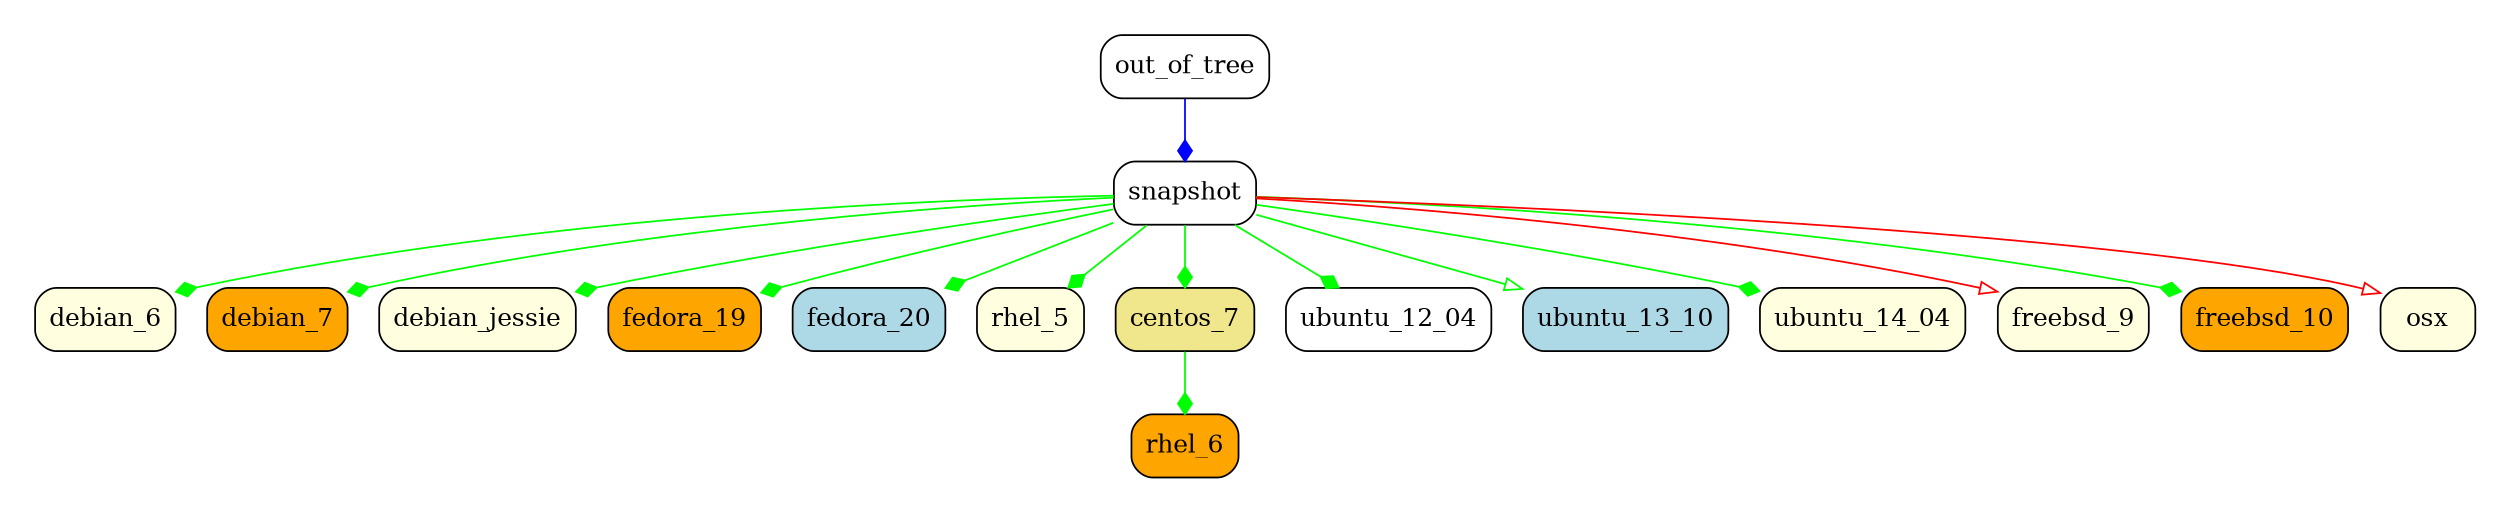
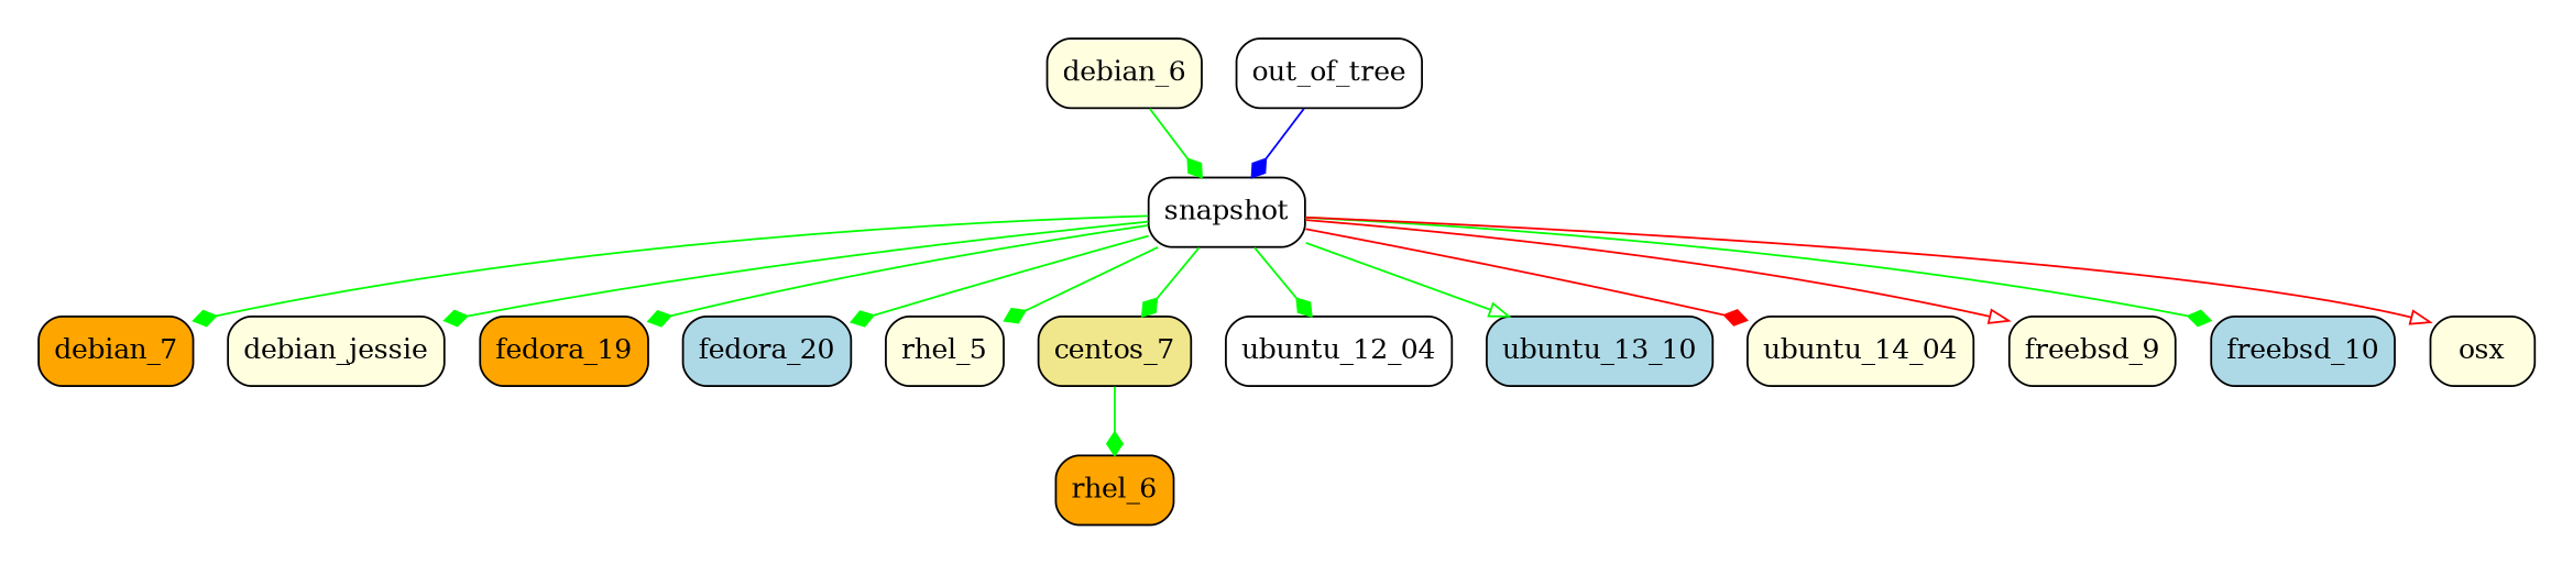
  digraph {
    node [fillcolor=lightyellow shape=box style="rounded,filled"]
    edge [arrowhead=diamond color=green]
    out_of_tree [fillcolor=white]
    snapshot [fillcolor=white]
    debian_6
    debian_7 [fillcolor=orange]
    debian_jessie
    fedora_19 [fillcolor=orange]
    fedora_20 [fillcolor=lightblue]
    rhel_5
    rhel_6 [fillcolor=orange]
    centos_7 [fillcolor=khaki]
    ubuntu_12_04 [fillcolor=white]
    ubuntu_13_10 [fillcolor=lightblue]
    ubuntu_14_04
    freebsd_9
-   freebsd_10 [fillcolor=orange]
+   freebsd_10 [fillcolor=lightblue]
    osx
    subgraph cluster_1 {
      color=invis
      out_of_tree
      snapshot
      debian_6
      debian_7
      debian_jessie
      fedora_19
      fedora_20
      rhel_5
      rhel_6
      centos_7
      ubuntu_12_04
      ubuntu_13_10
      ubuntu_14_04
      freebsd_9
      freebsd_10
      osx
    }
    out_of_tree -> snapshot [color=blue]
-   snapshot -> debian_6
+   debian_6 -> snapshot
    snapshot -> debian_7
    snapshot -> debian_jessie
    snapshot -> fedora_19
    snapshot -> fedora_20
    snapshot -> rhel_5
    snapshot -> centos_7
    snapshot -> ubuntu_12_04
    snapshot -> ubuntu_13_10 [arrowhead=onormal]
-   snapshot -> ubuntu_14_04
+   snapshot -> ubuntu_14_04 [color=red]
    snapshot -> freebsd_9 [arrowhead=onormal color=red]
    snapshot -> freebsd_10
    snapshot -> osx [arrowhead=onormal color=red]
    centos_7 -> rhel_6
  }
